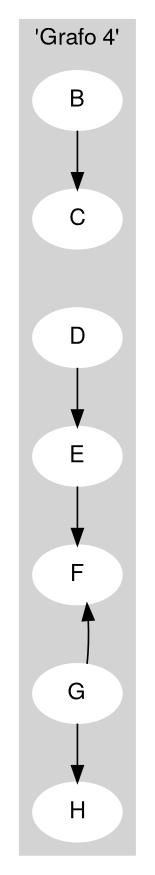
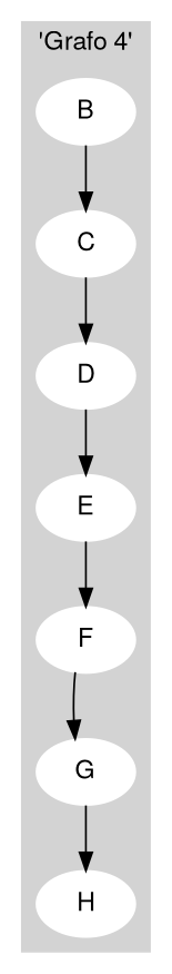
  digraph {
    fontname="Helvetica,Arial,sans-serif"
    node [color=white fontname="Helvetica,Arial,sans-serif" style=filled]
    edge [fontname="Helvetica,Arial,sans-serif"]
    B
    C
    D
    E
    F
    G
    H
    subgraph cluster_1 {
      color=lightgrey
      label="'Grafo 4'"
      style=filled
      B
      C
      D
      E
      F
      G
      H
    }
    B -> C
+   C -> D
    D -> E
    E -> F
-   G -> F
+   F -> G
    G -> H
  }
